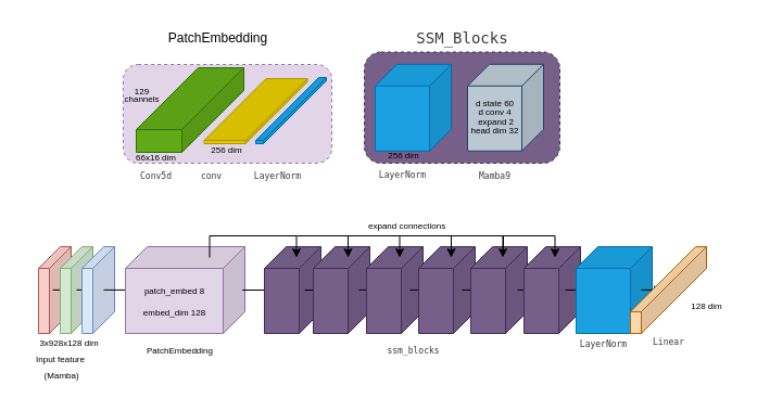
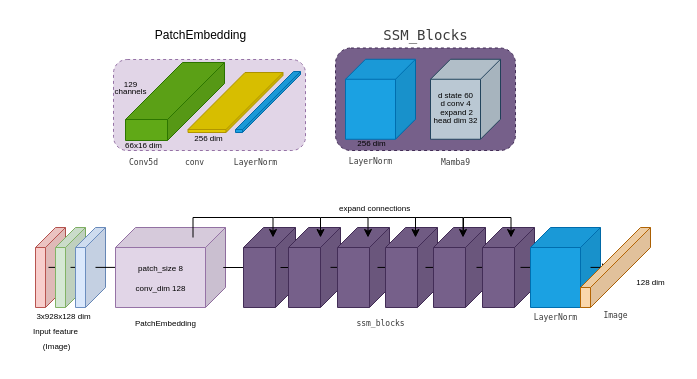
  <mxCell id="0" />
  <mxCell id="1" parent="0" />
  <mxCell id="2" value="" style="group" vertex="1" connectable="0" parent="1"><mxGeometry x="20" y="20" width="655" height="337" as="geometry" /></mxCell>
  <mxCell id="3" value="" style="rounded=1;whiteSpace=wrap;html=1;dashed=1;fillColor=#e1d5e7;strokeColor=#9673a6;" parent="2" vertex="1"><mxGeometry x="93" y="39" width="192" height="91" as="geometry" /></mxCell>
  <mxCell id="4" value="" style="shape=cube;whiteSpace=wrap;html=1;boundedLbl=1;backgroundOutline=1;darkOpacity=0.05;darkOpacity2=0.1;flipV=0;flipH=1;size=57;movable=1;resizable=1;rotatable=1;deletable=1;editable=1;locked=0;connectable=1;shadow=0;fillColor=#60a917;fontColor=#ffffff;strokeColor=#2D7600;horizontal=0;gradientColor=none;" parent="2" vertex="1"><mxGeometry x="105" y="42" width="99" height="78" as="geometry" /></mxCell>
  <mxCell id="5" value="" style="rounded=1;whiteSpace=wrap;html=1;dashed=1;fillColor=#76608a;fontColor=#ffffff;strokeColor=#432D57;" parent="2" vertex="1"><mxGeometry x="315" y="27.5" width="180" height="102.5" as="geometry" /></mxCell>
  <mxCell id="6" value="" style="shape=cube;whiteSpace=wrap;html=1;boundedLbl=1;backgroundOutline=1;darkOpacity=0.05;darkOpacity2=0.1;flipV=0;flipH=1;fillColor=#f8cecc;strokeColor=#b85450;" parent="2" vertex="1"><mxGeometry x="15" y="207" width="30" height="80" as="geometry" /></mxCell>
  <mxCell id="7" value="" style="shape=cube;whiteSpace=wrap;html=1;boundedLbl=1;backgroundOutline=1;darkOpacity=0.05;darkOpacity2=0.1;flipV=0;flipH=1;fillColor=#bac8d3;strokeColor=#23445d;" parent="2" vertex="1"><mxGeometry x="410" y="38.75" width="70" height="80" as="geometry" /></mxCell>
  <mxCell id="8" value="" style="shape=cube;whiteSpace=wrap;html=1;boundedLbl=1;backgroundOutline=1;darkOpacity=0.05;darkOpacity2=0.1;flipV=0;flipH=1;fillColor=#1ba1e2;fontColor=#ffffff;strokeColor=#006EAF;" parent="2" vertex="1"><mxGeometry x="325" y="38.75" width="70" height="80" as="geometry" /></mxCell>
- <mxCell id="9" value="&lt;font style=&quot;font-size: 8px;&quot;&gt;Input feature&lt;br&gt;&amp;nbsp;(Mamba)&lt;/font&gt;" style="text;html=1;align=center;verticalAlign=middle;resizable=0;points=[];autosize=1;strokeColor=none;fillColor=none;" parent="2" vertex="1"><mxGeometry y="297" width="70" height="40" as="geometry" /></mxCell>
+ <mxCell id="9" value="&lt;font style=&quot;font-size: 8px;&quot;&gt;Input feature&lt;br&gt;&amp;nbsp;(Image)&lt;/font&gt;" style="text;html=1;align=center;verticalAlign=middle;resizable=0;points=[];autosize=1;strokeColor=none;fillColor=none;" parent="2" vertex="1"><mxGeometry y="297" width="70" height="40" as="geometry" /></mxCell>
  <mxCell id="10" value="&lt;font style=&quot;font-size: 8px;&quot;&gt;PatchEmbedding&lt;/font&gt;" style="text;html=1;align=center;verticalAlign=middle;resizable=0;points=[];autosize=1;strokeColor=none;fillColor=none;" parent="2" vertex="1"><mxGeometry x="105" y="287" width="80" height="30" as="geometry" /></mxCell>
  <mxCell id="11" value="&lt;div style=&quot;color: rgb(59, 59, 59); background-color: rgb(255, 255, 255); font-family: &amp;quot;Droid Sans Mono&amp;quot;, &amp;quot;monospace&amp;quot;, monospace; line-height: 19px;&quot;&gt;&lt;font style=&quot;font-size: 8px;&quot;&gt;Conv5d&lt;/font&gt;&lt;/div&gt;" style="text;html=1;align=center;verticalAlign=middle;resizable=0;points=[];autosize=1;strokeColor=none;fillColor=none;" parent="2" vertex="1"><mxGeometry x="98" y="126" width="50" height="30" as="geometry" /></mxCell>
  <mxCell id="12" value="&lt;div style=&quot;color: rgb(59, 59, 59); background-color: rgb(255, 255, 255); font-family: &amp;quot;Droid Sans Mono&amp;quot;, &amp;quot;monospace&amp;quot;, monospace; line-height: 19px;&quot;&gt;&lt;font style=&quot;font-size: 8px;&quot;&gt;LayerNorm&lt;/font&gt;&lt;/div&gt;" style="text;html=1;align=center;verticalAlign=middle;resizable=0;points=[];autosize=1;strokeColor=none;fillColor=none;" parent="2" vertex="1"><mxGeometry x="200" y="126" width="70" height="30" as="geometry" /></mxCell>
  <mxCell id="13" value="&lt;p style=&quot;line-height: 40%;&quot;&gt;&lt;font style=&quot;font-size: 8px;&quot;&gt;129 &lt;br&gt;channels&lt;/font&gt;&lt;/p&gt;" style="text;html=1;align=center;verticalAlign=middle;resizable=0;points=[];autosize=1;strokeColor=none;fillColor=none;" parent="2" vertex="1"><mxGeometry x="80" y="42" width="60" height="50" as="geometry" /></mxCell>
  <mxCell id="14" value="&lt;font style=&quot;font-size: 8px;&quot;&gt;66x16 dim&lt;/font&gt;" style="text;html=1;align=center;verticalAlign=middle;resizable=0;points=[];autosize=1;strokeColor=none;fillColor=none;" parent="2" vertex="1"><mxGeometry x="93" y="109" width="60" height="30" as="geometry" /></mxCell>
  <mxCell id="15" value="PatchEmbedding" style="text;html=1;align=center;verticalAlign=middle;resizable=0;points=[];autosize=1;strokeColor=none;fillColor=none;" parent="2" vertex="1"><mxGeometry x="125" width="110" height="30" as="geometry" /></mxCell>
  <mxCell id="16" value="&lt;div style=&quot;color: rgb(59, 59, 59); background-color: rgb(255, 255, 255); font-family: &amp;quot;Droid Sans Mono&amp;quot;, &amp;quot;monospace&amp;quot;, monospace; line-height: 19px;&quot;&gt;&lt;font style=&quot;font-size: 8px;&quot;&gt;ssm_blocks&lt;/font&gt;&lt;/div&gt;" style="text;html=1;align=center;verticalAlign=middle;resizable=0;points=[];autosize=1;strokeColor=none;fillColor=none;" parent="2" vertex="1"><mxGeometry x="325" y="287" width="70" height="30" as="geometry" /></mxCell>
  <mxCell id="17" value="&lt;div style=&quot;color: rgb(59, 59, 59); background-color: rgb(255, 255, 255); font-family: &amp;quot;Droid Sans Mono&amp;quot;, &amp;quot;monospace&amp;quot;, monospace; line-height: 19px;&quot;&gt;&lt;font style=&quot;font-size: 8px;&quot;&gt;Mamba9&lt;/font&gt;&lt;/div&gt;" style="text;html=1;align=center;verticalAlign=middle;resizable=0;points=[];autosize=1;strokeColor=none;fillColor=none;" parent="2" vertex="1"><mxGeometry x="410" y="126" width="50" height="30" as="geometry" /></mxCell>
  <mxCell id="18" value="&lt;div style=&quot;color: rgb(59, 59, 59); background-color: rgb(255, 255, 255); font-family: &amp;quot;Droid Sans Mono&amp;quot;, &amp;quot;monospace&amp;quot;, monospace; line-height: 19px; font-size: 8px;&quot;&gt;&lt;font style=&quot;font-size: 8px;&quot;&gt;LayerNorm&lt;/font&gt;&lt;/div&gt;" style="text;html=1;align=center;verticalAlign=middle;resizable=0;points=[];autosize=1;strokeColor=none;fillColor=none;fontSize=8;" parent="2" vertex="1"><mxGeometry x="315" y="126" width="70" height="30" as="geometry" /></mxCell>
  <mxCell id="19" value="&lt;div style=&quot;color: rgb(59, 59, 59); background-color: rgb(255, 255, 255); font-family: &amp;quot;Droid Sans Mono&amp;quot;, &amp;quot;monospace&amp;quot;, monospace; font-size: 14px; line-height: 19px;&quot;&gt;SSM_Blocks&lt;/div&gt;" style="text;html=1;align=center;verticalAlign=middle;resizable=0;points=[];autosize=1;strokeColor=none;fillColor=none;" parent="2" vertex="1"><mxGeometry x="350" width="110" height="30" as="geometry" /></mxCell>
  <mxCell id="20" value="&lt;div style=&quot;color: rgb(59, 59, 59); background-color: rgb(255, 255, 255); font-family: &amp;quot;Droid Sans Mono&amp;quot;, &amp;quot;monospace&amp;quot;, monospace; line-height: 19px;&quot;&gt;&lt;font style=&quot;font-size: 8px;&quot;&gt;conv&lt;/font&gt;&lt;/div&gt;" style="text;html=1;align=center;verticalAlign=middle;resizable=0;points=[];autosize=1;strokeColor=none;fillColor=none;" parent="2" vertex="1"><mxGeometry x="144" y="126" width="60" height="30" as="geometry" /></mxCell>
  <mxCell id="21" value="" style="shape=cube;whiteSpace=wrap;html=1;boundedLbl=1;backgroundOutline=1;darkOpacity=0.05;darkOpacity2=0.1;flipV=0;flipH=1;size=57;movable=1;resizable=1;rotatable=1;deletable=1;editable=1;locked=0;connectable=1;shadow=0;fillColor=#e3c800;fontColor=#000000;strokeColor=#B09500;" parent="2" vertex="1"><mxGeometry x="167.5" y="52" width="95" height="60" as="geometry" /></mxCell>
  <mxCell id="22" value="" style="shape=cube;whiteSpace=wrap;html=1;boundedLbl=1;backgroundOutline=1;darkOpacity=0.05;darkOpacity2=0.1;flipV=0;flipH=1;size=58;movable=1;resizable=1;rotatable=1;deletable=1;editable=1;locked=0;connectable=1;shadow=0;fillColor=#1ba1e2;fontColor=#ffffff;strokeColor=#006EAF;" parent="2" vertex="1"><mxGeometry x="215" y="51" width="65" height="61" as="geometry" /></mxCell>
  <mxCell id="23" value="&lt;span style=&quot;font-size: 8px;&quot;&gt;256 dim&lt;/span&gt;" style="text;html=1;align=center;verticalAlign=middle;resizable=0;points=[];autosize=1;strokeColor=none;fillColor=none;" parent="2" vertex="1"><mxGeometry x="162.5" y="102" width="50" height="30" as="geometry" /></mxCell>
  <mxCell id="24" value="&lt;font style=&quot;font-size: 8px;&quot;&gt;3x928x128 dim&lt;/font&gt;" style="text;html=1;align=center;verticalAlign=middle;resizable=0;points=[];autosize=1;strokeColor=none;fillColor=none;" parent="2" vertex="1"><mxGeometry x="3" y="280" width="80" height="30" as="geometry" /></mxCell>
  <mxCell id="25" style="edgeStyle=orthogonalEdgeStyle;rounded=0;orthogonalLoop=1;jettySize=auto;html=1;entryX=0;entryY=0.5;entryDx=0;entryDy=0;entryPerimeter=0;" parent="2" edge="1"><mxGeometry relative="1" as="geometry"><mxPoint x="28" y="246.89" as="sourcePoint" /><mxPoint x="58" y="247.01" as="targetPoint" /><Array as="points" /></mxGeometry></mxCell>
  <mxCell id="26" value="" style="shape=cube;whiteSpace=wrap;html=1;boundedLbl=1;backgroundOutline=1;darkOpacity=0.05;darkOpacity2=0.1;flipV=0;flipH=1;fillColor=#d5e8d4;strokeColor=#82b366;" parent="2" vertex="1"><mxGeometry x="35" y="207" width="30" height="80" as="geometry" /></mxCell>
  <mxCell id="27" style="edgeStyle=orthogonalEdgeStyle;rounded=0;orthogonalLoop=1;jettySize=auto;html=1;entryX=0;entryY=0.5;entryDx=0;entryDy=0;entryPerimeter=0;" parent="2" edge="1"><mxGeometry relative="1" as="geometry"><mxPoint x="50" y="246.89" as="sourcePoint" /><mxPoint x="80" y="247.01" as="targetPoint" /><Array as="points" /></mxGeometry></mxCell>
  <mxCell id="28" value="" style="shape=cube;whiteSpace=wrap;html=1;boundedLbl=1;backgroundOutline=1;darkOpacity=0.05;darkOpacity2=0.1;flipV=0;flipH=1;fillColor=#dae8fc;strokeColor=#6c8ebf;" parent="2" vertex="1"><mxGeometry x="55" y="207" width="30" height="80" as="geometry" /></mxCell>
  <mxCell id="29" style="edgeStyle=orthogonalEdgeStyle;rounded=0;orthogonalLoop=1;jettySize=auto;html=1;entryX=0;entryY=0.5;entryDx=0;entryDy=0;entryPerimeter=0;" parent="2" target="31" edge="1"><mxGeometry relative="1" as="geometry"><mxPoint x="75" y="246.88" as="sourcePoint" /><mxPoint x="95" y="246.88" as="targetPoint" /><Array as="points" /></mxGeometry></mxCell>
  <mxCell id="30" value="" style="shape=cube;whiteSpace=wrap;html=1;boundedLbl=1;backgroundOutline=1;darkOpacity=0.05;darkOpacity2=0.1;flipV=0;flipH=1;fillColor=#e1d5e7;strokeColor=#9673a6;" parent="2" vertex="1"><mxGeometry x="95" y="207" width="110" height="80" as="geometry" /></mxCell>
- <mxCell id="31" value="&lt;font style=&quot;font-size: 8px;&quot;&gt;patch_embed 8&lt;/font&gt;" style="text;html=1;align=center;verticalAlign=middle;resizable=0;points=[];autosize=1;strokeColor=none;fillColor=none;" parent="2" vertex="1"><mxGeometry x="105" y="232" width="70" height="30" as="geometry" /></mxCell>
- <mxCell id="32" value="&lt;font style=&quot;font-size: 8px;&quot;&gt;embed_dim 128&lt;/font&gt;" style="text;html=1;align=center;verticalAlign=middle;resizable=0;points=[];autosize=1;strokeColor=none;fillColor=none;" parent="2" vertex="1"><mxGeometry x="100" y="252" width="80" height="30" as="geometry" /></mxCell>
+ <mxCell id="31" value="&lt;font style=&quot;font-size: 8px;&quot;&gt;patch_size 8&lt;/font&gt;" style="text;html=1;align=center;verticalAlign=middle;resizable=0;points=[];autosize=1;strokeColor=none;fillColor=none;" parent="2" vertex="1"><mxGeometry x="105" y="232" width="70" height="30" as="geometry" /></mxCell>
+ <mxCell id="32" value="&lt;font style=&quot;font-size: 8px;&quot;&gt;conv_dim 128&lt;/font&gt;" style="text;html=1;align=center;verticalAlign=middle;resizable=0;points=[];autosize=1;strokeColor=none;fillColor=none;" parent="2" vertex="1"><mxGeometry x="100" y="252" width="80" height="30" as="geometry" /></mxCell>
  <mxCell id="33" style="edgeStyle=orthogonalEdgeStyle;rounded=0;orthogonalLoop=1;jettySize=auto;html=1;entryX=0.673;entryY=0.5;entryDx=0;entryDy=0;entryPerimeter=0;" parent="2" source="30" target="34" edge="1"><mxGeometry relative="1" as="geometry" /></mxCell>
  <mxCell id="34" value="" style="shape=cube;whiteSpace=wrap;html=1;boundedLbl=1;backgroundOutline=1;darkOpacity=0.05;darkOpacity2=0.1;flipV=0;flipH=1;fillColor=#76608a;fontColor=#ffffff;strokeColor=#432D57;" parent="2" vertex="1"><mxGeometry x="223" y="207" width="52" height="80" as="geometry" /></mxCell>
  <mxCell id="35" style="edgeStyle=orthogonalEdgeStyle;rounded=0;orthogonalLoop=1;jettySize=auto;html=1;entryX=0.673;entryY=0.5;entryDx=0;entryDy=0;entryPerimeter=0;" parent="2" edge="1"><mxGeometry relative="1" as="geometry"><mxPoint x="260" y="247" as="sourcePoint" /><mxPoint x="293" y="246.9" as="targetPoint" /></mxGeometry></mxCell>
  <mxCell id="36" value="" style="shape=cube;whiteSpace=wrap;html=1;boundedLbl=1;backgroundOutline=1;darkOpacity=0.05;darkOpacity2=0.1;flipV=0;flipH=1;fillColor=#76608a;fontColor=#ffffff;strokeColor=#432D57;" parent="2" vertex="1"><mxGeometry x="268" y="207" width="52" height="80" as="geometry" /></mxCell>
  <mxCell id="37" style="edgeStyle=orthogonalEdgeStyle;rounded=0;orthogonalLoop=1;jettySize=auto;html=1;" parent="2" edge="1"><mxGeometry relative="1" as="geometry"><mxPoint x="310" y="246.86" as="sourcePoint" /><mxPoint x="330" y="247" as="targetPoint" /></mxGeometry></mxCell>
  <mxCell id="38" value="" style="shape=cube;whiteSpace=wrap;html=1;boundedLbl=1;backgroundOutline=1;darkOpacity=0.05;darkOpacity2=0.1;flipV=0;flipH=1;fillColor=#76608a;fontColor=#ffffff;strokeColor=#432D57;" parent="2" vertex="1"><mxGeometry x="317" y="207" width="52" height="80" as="geometry" /></mxCell>
  <mxCell id="39" style="edgeStyle=orthogonalEdgeStyle;rounded=0;orthogonalLoop=1;jettySize=auto;html=1;" parent="2" edge="1"><mxGeometry relative="1" as="geometry"><mxPoint x="357" y="246.93" as="sourcePoint" /><mxPoint x="377" y="247.07" as="targetPoint" /></mxGeometry></mxCell>
  <mxCell id="40" value="" style="shape=cube;whiteSpace=wrap;html=1;boundedLbl=1;backgroundOutline=1;darkOpacity=0.05;darkOpacity2=0.1;flipV=0;flipH=1;fillColor=#76608a;fontColor=#ffffff;strokeColor=#432D57;" parent="2" vertex="1"><mxGeometry x="365" y="207" width="52" height="80" as="geometry" /></mxCell>
  <mxCell id="41" style="edgeStyle=orthogonalEdgeStyle;rounded=0;orthogonalLoop=1;jettySize=auto;html=1;" parent="2" edge="1"><mxGeometry relative="1" as="geometry"><mxPoint x="405" y="246.93" as="sourcePoint" /><mxPoint x="425" y="247.07" as="targetPoint" /></mxGeometry></mxCell>
  <mxCell id="42" value="" style="shape=cube;whiteSpace=wrap;html=1;boundedLbl=1;backgroundOutline=1;darkOpacity=0.05;darkOpacity2=0.1;flipV=0;flipH=1;fillColor=#76608a;fontColor=#ffffff;strokeColor=#432D57;" parent="2" vertex="1"><mxGeometry x="413" y="207" width="52" height="80" as="geometry" /></mxCell>
  <mxCell id="43" style="edgeStyle=orthogonalEdgeStyle;rounded=0;orthogonalLoop=1;jettySize=auto;html=1;" parent="2" edge="1"><mxGeometry relative="1" as="geometry"><mxPoint x="456" y="246.9" as="sourcePoint" /><mxPoint x="476" y="247.04" as="targetPoint" /></mxGeometry></mxCell>
  <mxCell id="44" value="" style="shape=cube;whiteSpace=wrap;html=1;boundedLbl=1;backgroundOutline=1;darkOpacity=0.05;darkOpacity2=0.1;flipV=0;flipH=1;fillColor=#76608a;fontColor=#ffffff;strokeColor=#432D57;" parent="2" vertex="1"><mxGeometry x="462" y="207" width="52" height="80" as="geometry" /></mxCell>
  <mxCell id="45" style="edgeStyle=orthogonalEdgeStyle;rounded=0;orthogonalLoop=1;jettySize=auto;html=1;" parent="2" edge="1"><mxGeometry relative="1" as="geometry"><mxPoint x="172.5" y="217" as="sourcePoint" /><mxPoint x="252.5" y="217" as="targetPoint" /><Array as="points"><mxPoint x="172.5" y="197" /><mxPoint x="252.5" y="197" /></Array></mxGeometry></mxCell>
  <mxCell id="46" style="edgeStyle=orthogonalEdgeStyle;rounded=0;orthogonalLoop=1;jettySize=auto;html=1;" parent="2" edge="1"><mxGeometry relative="1" as="geometry"><mxPoint x="250" y="197" as="sourcePoint" /><mxPoint x="300" y="217" as="targetPoint" /><Array as="points"><mxPoint x="253" y="197" /><mxPoint x="300" y="197" /><mxPoint x="300" y="217" /></Array></mxGeometry></mxCell>
  <mxCell id="47" style="edgeStyle=orthogonalEdgeStyle;rounded=0;orthogonalLoop=1;jettySize=auto;html=1;" parent="2" edge="1"><mxGeometry relative="1" as="geometry"><mxPoint x="300" y="197" as="sourcePoint" /><mxPoint x="347.5" y="217" as="targetPoint" /><Array as="points"><mxPoint x="300.5" y="197" /><mxPoint x="347.5" y="197" /><mxPoint x="347.5" y="217" /></Array></mxGeometry></mxCell>
  <mxCell id="48" style="edgeStyle=orthogonalEdgeStyle;rounded=0;orthogonalLoop=1;jettySize=auto;html=1;" parent="2" edge="1"><mxGeometry relative="1" as="geometry"><mxPoint x="350" y="197" as="sourcePoint" /><mxPoint x="395" y="217" as="targetPoint" /><Array as="points"><mxPoint x="348" y="197" /><mxPoint x="395" y="197" /><mxPoint x="395" y="217" /></Array></mxGeometry></mxCell>
  <mxCell id="49" style="edgeStyle=orthogonalEdgeStyle;rounded=0;orthogonalLoop=1;jettySize=auto;html=1;" parent="2" edge="1"><mxGeometry relative="1" as="geometry"><mxPoint x="395" y="208" as="sourcePoint" /><mxPoint x="442.5" y="217" as="targetPoint" /><Array as="points"><mxPoint x="395.5" y="197" /><mxPoint x="442.5" y="197" /><mxPoint x="442.5" y="217" /></Array></mxGeometry></mxCell>
  <mxCell id="50" style="edgeStyle=orthogonalEdgeStyle;rounded=0;orthogonalLoop=1;jettySize=auto;html=1;" parent="2" edge="1"><mxGeometry relative="1" as="geometry"><mxPoint x="443" y="210" as="sourcePoint" /><mxPoint x="490.5" y="217" as="targetPoint" /><Array as="points"><mxPoint x="443.5" y="197" /><mxPoint x="490.5" y="197" /><mxPoint x="490.5" y="217" /></Array></mxGeometry></mxCell>
  <mxCell id="51" value="&lt;span style=&quot;font-size: 8px;&quot;&gt;256 dim&lt;/span&gt;" style="text;html=1;align=center;verticalAlign=middle;resizable=0;points=[];autosize=1;strokeColor=none;fillColor=none;" parent="2" vertex="1"><mxGeometry x="326" y="107" width="50" height="30" as="geometry" /></mxCell>
  <mxCell id="52" value="&lt;p style=&quot;line-height: 60%;&quot;&gt;&lt;span style=&quot;font-size: 8px;&quot;&gt;d state 60&lt;br&gt;d conv 4&lt;br&gt;&amp;nbsp;expand 2 &lt;br&gt;head dim 32&lt;br&gt;&lt;/span&gt;&lt;/p&gt;" style="text;html=1;align=center;verticalAlign=middle;resizable=0;points=[];autosize=1;strokeColor=none;fillColor=none;" parent="2" vertex="1"><mxGeometry x="400" y="52" width="70" height="70" as="geometry" /></mxCell>
  <mxCell id="53" value="&lt;div style=&quot;color: rgb(59, 59, 59); background-color: rgb(255, 255, 255); font-family: &amp;quot;Droid Sans Mono&amp;quot;, &amp;quot;monospace&amp;quot;, monospace; line-height: 19px; font-size: 8px;&quot;&gt;&lt;font style=&quot;font-size: 8px;&quot;&gt;LayerNorm&lt;/font&gt;&lt;/div&gt;" style="text;html=1;align=center;verticalAlign=middle;resizable=0;points=[];autosize=1;strokeColor=none;fillColor=none;fontSize=8;" parent="2" vertex="1"><mxGeometry x="500" y="282" width="70" height="30" as="geometry" /></mxCell>
- <mxCell id="54" value="&lt;div style=&quot;color: rgb(59, 59, 59); background-color: rgb(255, 255, 255); font-family: &amp;quot;Droid Sans Mono&amp;quot;, &amp;quot;monospace&amp;quot;, monospace; line-height: 19px;&quot;&gt;&lt;div style=&quot;line-height: 19px;&quot;&gt;&lt;font style=&quot;font-size: 8px;&quot;&gt;Linear&lt;/font&gt;&lt;/div&gt;&lt;/div&gt;" style="text;html=1;align=center;verticalAlign=middle;resizable=0;points=[];autosize=1;strokeColor=none;fillColor=none;fontSize=8;" parent="2" vertex="1"><mxGeometry x="570" y="280" width="50" height="30" as="geometry" /></mxCell>
+ <mxCell id="54" value="&lt;div style=&quot;color: rgb(59, 59, 59); background-color: rgb(255, 255, 255); font-family: &amp;quot;Droid Sans Mono&amp;quot;, &amp;quot;monospace&amp;quot;, monospace; line-height: 19px;&quot;&gt;&lt;div style=&quot;line-height: 19px;&quot;&gt;&lt;font style=&quot;font-size: 8px;&quot;&gt;Image&lt;/font&gt;&lt;/div&gt;&lt;/div&gt;" style="text;html=1;align=center;verticalAlign=middle;resizable=0;points=[];autosize=1;strokeColor=none;fillColor=none;fontSize=8;" parent="2" vertex="1"><mxGeometry x="570" y="280" width="50" height="30" as="geometry" /></mxCell>
  <mxCell id="55" value="&lt;p style=&quot;line-height: 40%;&quot;&gt;&lt;font style=&quot;font-size: 8px;&quot;&gt;128 dim&lt;br&gt;&lt;/font&gt;&lt;/p&gt;" style="text;html=1;align=center;verticalAlign=middle;resizable=0;points=[];autosize=1;strokeColor=none;fillColor=none;" parent="2" vertex="1"><mxGeometry x="605" y="242" width="50" height="40" as="geometry" /></mxCell>
  <mxCell id="56" style="edgeStyle=orthogonalEdgeStyle;rounded=0;orthogonalLoop=1;jettySize=auto;html=1;" parent="2" edge="1"><mxGeometry relative="1" as="geometry"><mxPoint x="500" y="246.9" as="sourcePoint" /><mxPoint x="520" y="247.04" as="targetPoint" /></mxGeometry></mxCell>
  <mxCell id="57" value="" style="shape=cube;whiteSpace=wrap;html=1;boundedLbl=1;backgroundOutline=1;darkOpacity=0.05;darkOpacity2=0.1;flipV=0;flipH=1;fillColor=#1ba1e2;fontColor=#ffffff;strokeColor=#006EAF;" parent="2" vertex="1"><mxGeometry x="510" y="207" width="70" height="80" as="geometry" /></mxCell>
  <mxCell id="58" style="edgeStyle=orthogonalEdgeStyle;rounded=0;orthogonalLoop=1;jettySize=auto;html=1;" parent="2" edge="1"><mxGeometry relative="1" as="geometry"><mxPoint x="570" y="246.9" as="sourcePoint" /><mxPoint x="590" y="247.04" as="targetPoint" /></mxGeometry></mxCell>
  <mxCell id="59" value="" style="shape=cube;whiteSpace=wrap;html=1;boundedLbl=1;backgroundOutline=1;darkOpacity=0.05;darkOpacity2=0.1;flipV=0;flipH=1;fillColor=#fad7ac;strokeColor=#b46504;size=60;" parent="2" vertex="1"><mxGeometry x="560" y="207" width="70" height="80" as="geometry" /></mxCell>
  <mxCell id="60" value="&lt;font style=&quot;font-size: 8px;&quot;&gt;expand connections&lt;/font&gt;" style="text;whiteSpace=wrap;html=1;" parent="2" vertex="1"><mxGeometry x="317" y="173" width="140" height="40" as="geometry" /></mxCell>
